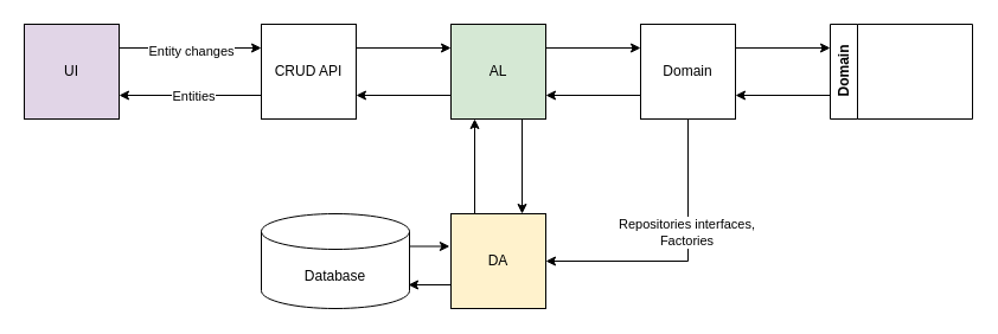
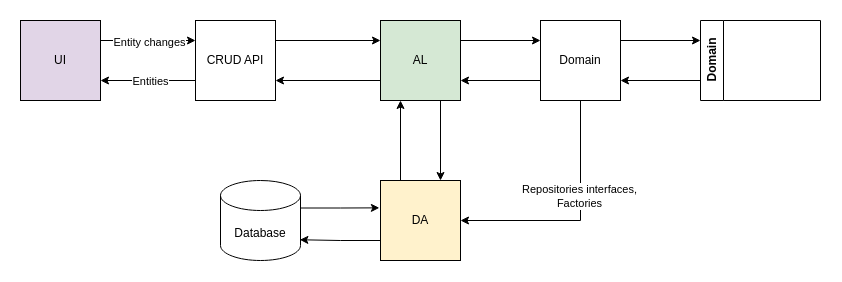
  <mxCell id="0" />
  <mxCell id="1" parent="0" />
  <mxCell id="2" style="edgeStyle=orthogonalEdgeStyle;rounded=0;orthogonalLoop=1;jettySize=auto;html=1;exitX=1;exitY=0.25;exitDx=0;exitDy=0;entryX=0;entryY=0.25;entryDx=0;entryDy=0;" edge="1" parent="1" source="4" target="8"><mxGeometry relative="1" as="geometry" /></mxCell>
  <mxCell id="3" value="Entity changes" style="edgeLabel;html=1;align=center;verticalAlign=middle;resizable=0;points=[];" vertex="1" connectable="0" parent="2"><mxGeometry y="-2" relative="1" as="geometry"><mxPoint as="offset" /></mxGeometry></mxCell>
  <mxCell id="4" value="UI" style="rounded=0;whiteSpace=wrap;html=1;fillColor=#e1d5e7;" vertex="1" parent="1"><mxGeometry x="20" y="20" width="80" height="80" as="geometry" /></mxCell>
  <mxCell id="5" style="edgeStyle=orthogonalEdgeStyle;rounded=0;orthogonalLoop=1;jettySize=auto;html=1;exitX=0;exitY=0.75;exitDx=0;exitDy=0;entryX=1;entryY=0.75;entryDx=0;entryDy=0;" edge="1" parent="1" source="8" target="4"><mxGeometry relative="1" as="geometry" /></mxCell>
  <mxCell id="6" value="Entities" style="edgeLabel;html=1;align=center;verticalAlign=middle;resizable=0;points=[];" vertex="1" connectable="0" parent="5"><mxGeometry x="-0.04" relative="1" as="geometry"><mxPoint as="offset" /></mxGeometry></mxCell>
  <mxCell id="7" style="edgeStyle=orthogonalEdgeStyle;rounded=0;orthogonalLoop=1;jettySize=auto;html=1;exitX=1;exitY=0.25;exitDx=0;exitDy=0;entryX=0;entryY=0.25;entryDx=0;entryDy=0;" edge="1" parent="1" source="8" target="12"><mxGeometry relative="1" as="geometry" /></mxCell>
- <mxCell id="8" value="CRUD API" style="whiteSpace=wrap;html=1;aspect=fixed;" vertex="1" parent="1"><mxGeometry x="220" y="20" width="80" height="80" as="geometry" /></mxCell>
+ <mxCell id="8" value="CRUD API" style="whiteSpace=wrap;html=1;aspect=fixed;" vertex="1" parent="1"><mxGeometry x="195" y="20" width="80" height="80" as="geometry" /></mxCell>
  <mxCell id="9" style="edgeStyle=orthogonalEdgeStyle;rounded=0;orthogonalLoop=1;jettySize=auto;html=1;exitX=0;exitY=0.75;exitDx=0;exitDy=0;entryX=1;entryY=0.75;entryDx=0;entryDy=0;" edge="1" parent="1" source="12" target="8"><mxGeometry relative="1" as="geometry"><mxPoint x="310" y="80.238" as="targetPoint" /></mxGeometry></mxCell>
  <mxCell id="10" style="edgeStyle=orthogonalEdgeStyle;rounded=0;orthogonalLoop=1;jettySize=auto;html=1;exitX=1;exitY=0.25;exitDx=0;exitDy=0;entryX=0;entryY=0.25;entryDx=0;entryDy=0;" edge="1" parent="1" source="12" target="17"><mxGeometry relative="1" as="geometry" /></mxCell>
  <mxCell id="11" style="edgeStyle=orthogonalEdgeStyle;rounded=0;orthogonalLoop=1;jettySize=auto;html=1;exitX=0.75;exitY=1;exitDx=0;exitDy=0;entryX=0.75;entryY=0;entryDx=0;entryDy=0;" edge="1" parent="1" source="12" target="19"><mxGeometry relative="1" as="geometry" /></mxCell>
  <mxCell id="12" value="AL" style="whiteSpace=wrap;html=1;aspect=fixed;fillColor=#d5e8d4;" vertex="1" parent="1"><mxGeometry x="380" y="20" width="80" height="80" as="geometry" /></mxCell>
  <mxCell id="13" style="edgeStyle=orthogonalEdgeStyle;rounded=0;orthogonalLoop=1;jettySize=auto;html=1;exitX=0;exitY=0.75;exitDx=0;exitDy=0;entryX=1;entryY=0.75;entryDx=0;entryDy=0;" edge="1" parent="1" source="17" target="12"><mxGeometry relative="1" as="geometry" /></mxCell>
  <mxCell id="14" style="edgeStyle=orthogonalEdgeStyle;rounded=0;orthogonalLoop=1;jettySize=auto;html=1;exitX=1;exitY=0.25;exitDx=0;exitDy=0;entryX=0;entryY=0.25;entryDx=0;entryDy=0;" edge="1" parent="1" source="17" target="24"><mxGeometry relative="1" as="geometry" /></mxCell>
  <mxCell id="15" style="edgeStyle=orthogonalEdgeStyle;rounded=0;orthogonalLoop=1;jettySize=auto;html=1;exitX=0.5;exitY=1;exitDx=0;exitDy=0;entryX=1;entryY=0.5;entryDx=0;entryDy=0;" edge="1" parent="1" source="17" target="19"><mxGeometry relative="1" as="geometry" /></mxCell>
  <mxCell id="16" value="Repositories interfaces,&lt;br&gt;Factories" style="edgeLabel;html=1;align=center;verticalAlign=middle;resizable=0;points=[];" vertex="1" connectable="0" parent="15"><mxGeometry x="-0.212" y="-2" relative="1" as="geometry"><mxPoint as="offset" /></mxGeometry></mxCell>
  <mxCell id="17" value="Domain" style="whiteSpace=wrap;html=1;aspect=fixed;" vertex="1" parent="1"><mxGeometry x="540" y="20" width="80" height="80" as="geometry" /></mxCell>
  <mxCell id="18" style="edgeStyle=orthogonalEdgeStyle;rounded=0;orthogonalLoop=1;jettySize=auto;html=1;exitX=0.25;exitY=0;exitDx=0;exitDy=0;entryX=0.25;entryY=1;entryDx=0;entryDy=0;" edge="1" parent="1" source="19" target="12"><mxGeometry relative="1" as="geometry" /></mxCell>
  <mxCell id="19" value="DA" style="whiteSpace=wrap;html=1;aspect=fixed;fillColor=#fff2cc;" vertex="1" parent="1"><mxGeometry x="380" y="180" width="80" height="80" as="geometry" /></mxCell>
- <mxCell id="20" value="Database" style="shape=cylinder3;whiteSpace=wrap;html=1;boundedLbl=1;backgroundOutline=1;size=15;" vertex="1" parent="1"><mxGeometry x="220" y="180" width="125" height="80" as="geometry" /></mxCell>
+ <mxCell id="20" value="Database" style="shape=cylinder3;whiteSpace=wrap;html=1;boundedLbl=1;backgroundOutline=1;size=15;" vertex="1" parent="1"><mxGeometry x="220" y="180" width="80" height="80" as="geometry" /></mxCell>
  <mxCell id="21" style="edgeStyle=orthogonalEdgeStyle;rounded=0;orthogonalLoop=1;jettySize=auto;html=1;exitX=1;exitY=0;exitDx=0;exitDy=27.5;exitPerimeter=0;entryX=-0.014;entryY=0.342;entryDx=0;entryDy=0;entryPerimeter=0;strokeWidth=1;" edge="1" parent="1" source="20" target="19"><mxGeometry relative="1" as="geometry" /></mxCell>
  <mxCell id="22" style="edgeStyle=orthogonalEdgeStyle;rounded=0;orthogonalLoop=1;jettySize=auto;html=1;exitX=0;exitY=0.75;exitDx=0;exitDy=0;entryX=0.992;entryY=0.741;entryDx=0;entryDy=0;entryPerimeter=0;spacing=-1;" edge="1" parent="1" source="19" target="20"><mxGeometry relative="1" as="geometry" /></mxCell>
  <mxCell id="23" style="edgeStyle=orthogonalEdgeStyle;rounded=0;orthogonalLoop=1;jettySize=auto;html=1;exitX=0;exitY=0.75;exitDx=0;exitDy=0;entryX=1;entryY=0.75;entryDx=0;entryDy=0;" edge="1" parent="1" source="24" target="17"><mxGeometry relative="1" as="geometry" /></mxCell>
  <mxCell id="24" value="Domain" style="swimlane;horizontal=0;whiteSpace=wrap;html=1;" vertex="1" parent="1"><mxGeometry x="700" y="20" width="120" height="80" as="geometry" /></mxCell>
